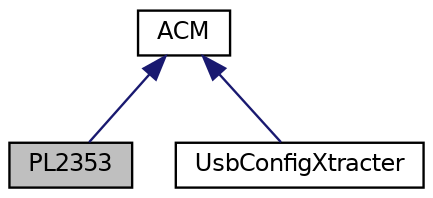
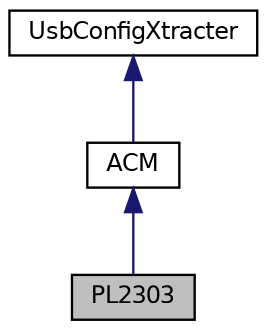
  digraph {
    node [color=black fillcolor=white fontname=Helvetica fontsize=10 shape=record style=filled]
    edge [color=midnightblue dir=back fontname=Helvetica fontsize=10 labelfontname=Helvetica labelfontsize=10 style=solid]
-   n1 [fillcolor=grey75 fontcolor=black height=0.2 label=PL2353 width=0.4]
+   n1 [fillcolor=grey75 fontcolor=black height=0.2 label=PL2303 width=0.4]
    n2 [height=0.2 label=ACM width=0.4]
    n3 [height=0.2 label=UsbConfigXtracter width=0.4]
    n2 -> n1
-   n2 -> n3
+   n3 -> n2
  }
